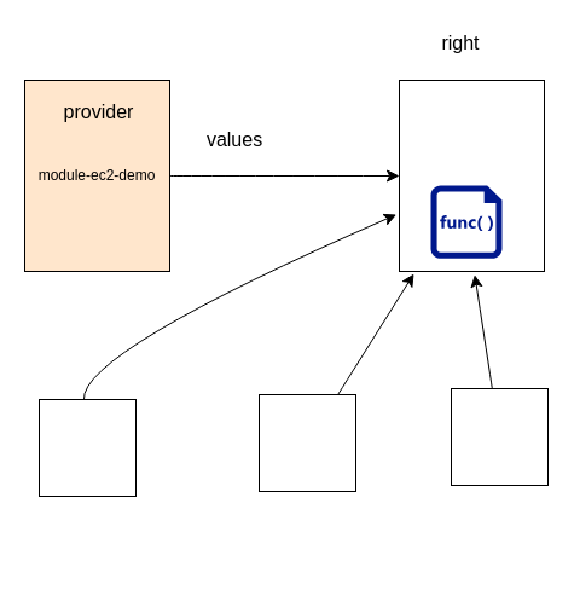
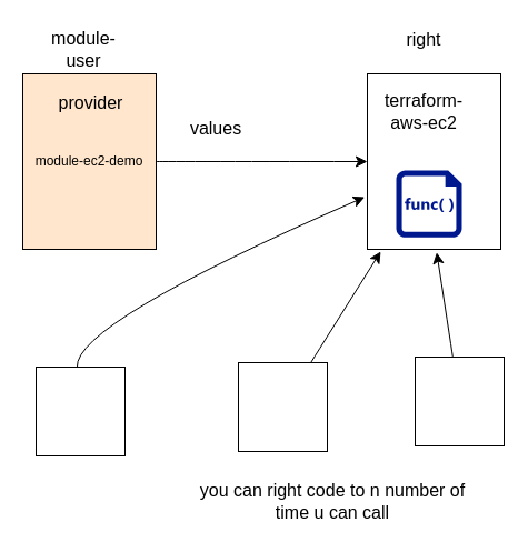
  <mxCell id="0" />
  <mxCell id="1" parent="0" />
  <mxCell id="2" style="edgeStyle=none;curved=1;rounded=0;orthogonalLoop=1;jettySize=auto;html=1;fontSize=12;startSize=8;endSize=8;" parent="1" source="3" target="4" edge="1"><mxGeometry relative="1" as="geometry" /></mxCell>
  <mxCell id="3" value="module-ec2-demo" style="rounded=0;whiteSpace=wrap;html=1;fillColor=#ffe6cc;" parent="1" vertex="1"><mxGeometry x="20" y="66" width="120" height="158" as="geometry" /></mxCell>
  <mxCell id="4" value="" style="rounded=0;whiteSpace=wrap;html=1;" parent="1" vertex="1"><mxGeometry x="330" y="66" width="120" height="158" as="geometry" /></mxCell>
  <mxCell id="5" value="" style="sketch=0;aspect=fixed;pointerEvents=1;shadow=0;dashed=0;html=1;strokeColor=none;labelPosition=center;verticalLabelPosition=bottom;verticalAlign=top;align=center;fillColor=#00188D;shape=mxgraph.mscae.enterprise.code_file" parent="1" vertex="1"><mxGeometry x="356" y="153" width="59" height="60.2" as="geometry" /></mxCell>
+ <mxCell id="6" value="terraform-aws-ec2" style="text;html=1;align=center;verticalAlign=middle;whiteSpace=wrap;rounded=0;fontSize=16;" parent="1" vertex="1"><mxGeometry x="351" y="85" width="60" height="30" as="geometry" /></mxCell>
  <mxCell id="7" value="provider" style="text;html=1;align=center;verticalAlign=middle;whiteSpace=wrap;rounded=0;fontSize=16;" parent="1" vertex="1"><mxGeometry x="39" y="77" width="85" height="30" as="geometry" /></mxCell>
  <mxCell id="8" value="values" style="text;html=1;align=center;verticalAlign=middle;whiteSpace=wrap;rounded=0;fontSize=16;" parent="1" vertex="1"><mxGeometry x="164" y="100" width="60" height="30" as="geometry" /></mxCell>
+ <mxCell id="9" value="module-user" style="text;html=1;align=center;verticalAlign=middle;whiteSpace=wrap;rounded=0;fontSize=16;" vertex="1" parent="1"><mxGeometry x="45" y="29" width="60" height="30" as="geometry" /></mxCell>
  <mxCell id="10" value="right" style="text;html=1;align=center;verticalAlign=middle;whiteSpace=wrap;rounded=0;fontSize=16;" vertex="1" parent="1"><mxGeometry x="351" y="20" width="60" height="30" as="geometry" /></mxCell>
  <mxCell id="11" style="edgeStyle=none;curved=1;rounded=0;orthogonalLoop=1;jettySize=auto;html=1;fontSize=12;startSize=8;endSize=8;" edge="1" parent="1" source="12"><mxGeometry relative="1" as="geometry"><mxPoint x="327.6" y="177" as="targetPoint" /><Array as="points"><mxPoint x="66" y="291" /></Array></mxGeometry></mxCell>
  <mxCell id="12" value="" style="whiteSpace=wrap;html=1;aspect=fixed;" vertex="1" parent="1"><mxGeometry x="32" y="330" width="80" height="80" as="geometry" /></mxCell>
  <mxCell id="13" style="edgeStyle=none;curved=1;rounded=0;orthogonalLoop=1;jettySize=auto;html=1;fontSize=12;startSize=8;endSize=8;" edge="1" parent="1" source="14"><mxGeometry relative="1" as="geometry"><mxPoint x="342" y="226" as="targetPoint" /></mxGeometry></mxCell>
  <mxCell id="14" value="" style="whiteSpace=wrap;html=1;aspect=fixed;" vertex="1" parent="1"><mxGeometry x="214" y="326" width="80" height="80" as="geometry" /></mxCell>
  <mxCell id="15" style="edgeStyle=none;curved=1;rounded=0;orthogonalLoop=1;jettySize=auto;html=1;fontSize=12;startSize=8;endSize=8;" edge="1" parent="1" source="16"><mxGeometry relative="1" as="geometry"><mxPoint x="392.4" y="226.8" as="targetPoint" /></mxGeometry></mxCell>
  <mxCell id="16" value="" style="whiteSpace=wrap;html=1;aspect=fixed;" vertex="1" parent="1"><mxGeometry x="373" y="321" width="80" height="80" as="geometry" /></mxCell>
+ <mxCell id="17" value="you can right code to n number of time u can call" style="text;html=1;align=center;verticalAlign=middle;whiteSpace=wrap;rounded=0;fontSize=16;" vertex="1" parent="1"><mxGeometry x="176" y="436" width="246" height="30" as="geometry" /></mxCell>
